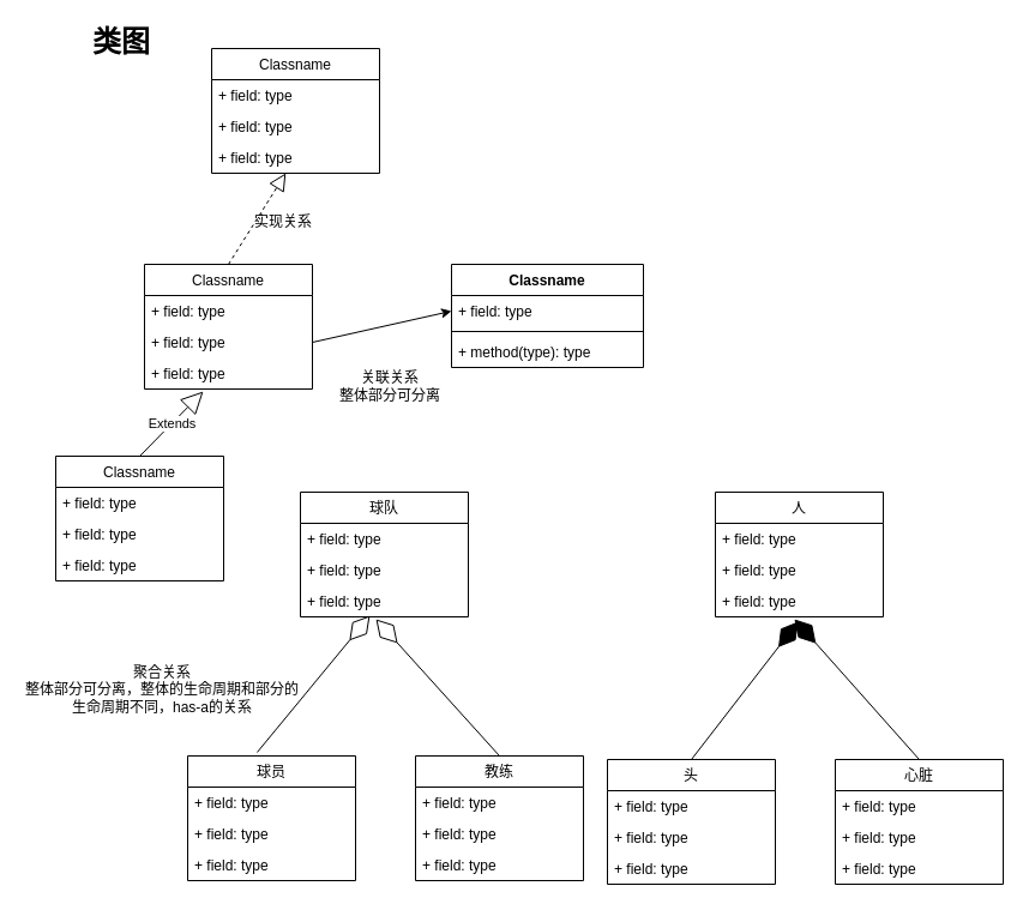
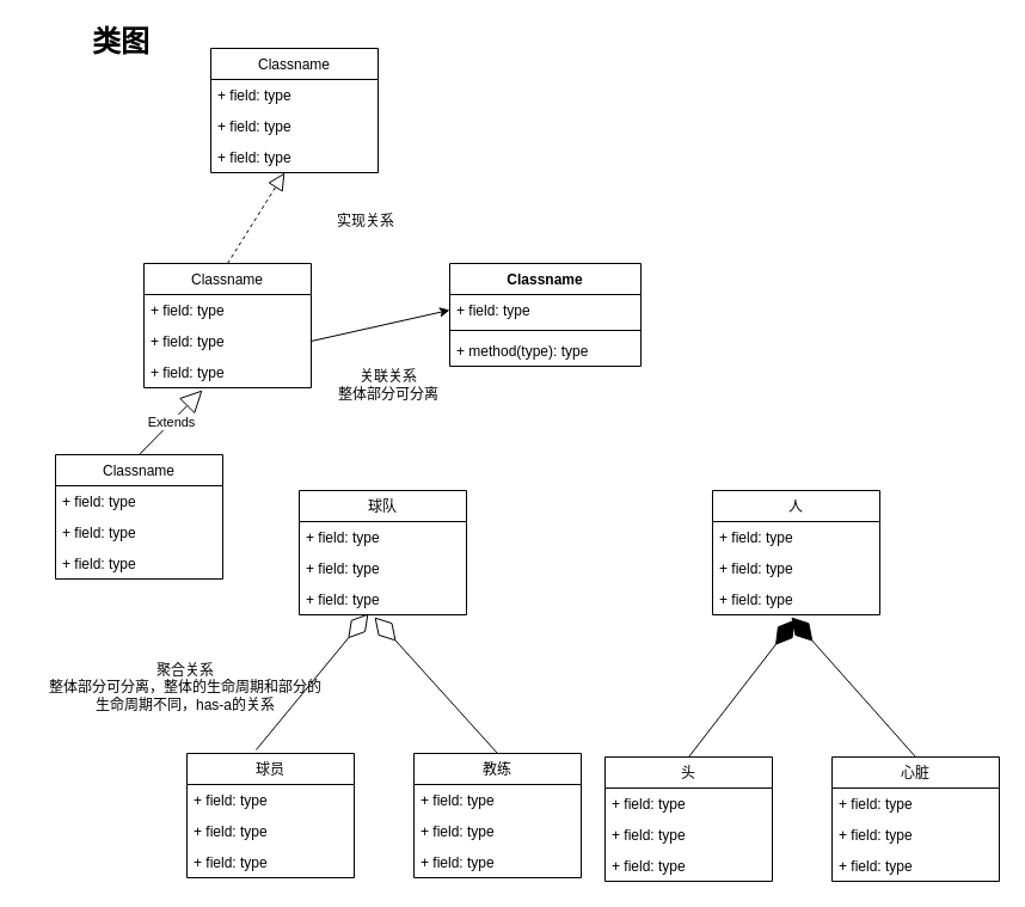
  <mxCell id="0" />
  <mxCell id="1" parent="0" />
  <mxCell id="2" value="Classname" style="swimlane;fontStyle=0;childLayout=stackLayout;horizontal=1;startSize=26;fillColor=none;horizontalStack=0;resizeParent=1;resizeParentMax=0;resizeLast=0;collapsible=1;marginBottom=0;" vertex="1" parent="1"><mxGeometry x="46" y="380" width="140" height="104" as="geometry" /></mxCell>
  <mxCell id="3" value="+ field: type" style="text;strokeColor=none;fillColor=none;align=left;verticalAlign=top;spacingLeft=4;spacingRight=4;overflow=hidden;rotatable=0;points=[[0,0.5],[1,0.5]];portConstraint=eastwest;" vertex="1" parent="2"><mxGeometry y="26" width="140" height="26" as="geometry" /></mxCell>
  <mxCell id="4" value="+ field: type" style="text;strokeColor=none;fillColor=none;align=left;verticalAlign=top;spacingLeft=4;spacingRight=4;overflow=hidden;rotatable=0;points=[[0,0.5],[1,0.5]];portConstraint=eastwest;" vertex="1" parent="2"><mxGeometry y="52" width="140" height="26" as="geometry" /></mxCell>
  <mxCell id="5" value="+ field: type" style="text;strokeColor=none;fillColor=none;align=left;verticalAlign=top;spacingLeft=4;spacingRight=4;overflow=hidden;rotatable=0;points=[[0,0.5],[1,0.5]];portConstraint=eastwest;" vertex="1" parent="2"><mxGeometry y="78" width="140" height="26" as="geometry" /></mxCell>
  <mxCell id="6" value="Classname" style="swimlane;fontStyle=0;childLayout=stackLayout;horizontal=1;startSize=26;fillColor=none;horizontalStack=0;resizeParent=1;resizeParentMax=0;resizeLast=0;collapsible=1;marginBottom=0;" vertex="1" parent="1"><mxGeometry x="120" y="220" width="140" height="104" as="geometry" /></mxCell>
  <mxCell id="7" value="+ field: type" style="text;strokeColor=none;fillColor=none;align=left;verticalAlign=top;spacingLeft=4;spacingRight=4;overflow=hidden;rotatable=0;points=[[0,0.5],[1,0.5]];portConstraint=eastwest;" vertex="1" parent="6"><mxGeometry y="26" width="140" height="26" as="geometry" /></mxCell>
  <mxCell id="8" value="+ field: type" style="text;strokeColor=none;fillColor=none;align=left;verticalAlign=top;spacingLeft=4;spacingRight=4;overflow=hidden;rotatable=0;points=[[0,0.5],[1,0.5]];portConstraint=eastwest;" vertex="1" parent="6"><mxGeometry y="52" width="140" height="26" as="geometry" /></mxCell>
  <mxCell id="9" value="+ field: type" style="text;strokeColor=none;fillColor=none;align=left;verticalAlign=top;spacingLeft=4;spacingRight=4;overflow=hidden;rotatable=0;points=[[0,0.5],[1,0.5]];portConstraint=eastwest;" vertex="1" parent="6"><mxGeometry y="78" width="140" height="26" as="geometry" /></mxCell>
  <mxCell id="10" value="Extends" style="endArrow=block;endSize=16;endFill=0;html=1;rounded=0;entryX=0.35;entryY=1.077;entryDx=0;entryDy=0;entryPerimeter=0;exitX=0.5;exitY=0;exitDx=0;exitDy=0;" edge="1" parent="1" source="2" target="9"><mxGeometry width="160" relative="1" as="geometry"><mxPoint x="496" y="490" as="sourcePoint" /><mxPoint x="656" y="490" as="targetPoint" /></mxGeometry></mxCell>
  <mxCell id="11" value="Classname" style="swimlane;fontStyle=1;align=center;verticalAlign=top;childLayout=stackLayout;horizontal=1;startSize=26;horizontalStack=0;resizeParent=1;resizeParentMax=0;resizeLast=0;collapsible=1;marginBottom=0;" vertex="1" parent="1"><mxGeometry x="376" y="220" width="160" height="86" as="geometry" /></mxCell>
  <mxCell id="12" value="+ field: type" style="text;strokeColor=none;fillColor=none;align=left;verticalAlign=top;spacingLeft=4;spacingRight=4;overflow=hidden;rotatable=0;points=[[0,0.5],[1,0.5]];portConstraint=eastwest;" vertex="1" parent="11"><mxGeometry y="26" width="160" height="26" as="geometry" /></mxCell>
  <mxCell id="13" value="" style="line;strokeWidth=1;fillColor=none;align=left;verticalAlign=middle;spacingTop=-1;spacingLeft=3;spacingRight=3;rotatable=0;labelPosition=right;points=[];portConstraint=eastwest;strokeColor=inherit;" vertex="1" parent="11"><mxGeometry y="52" width="160" height="8" as="geometry" /></mxCell>
  <mxCell id="14" value="+ method(type): type" style="text;strokeColor=none;fillColor=none;align=left;verticalAlign=top;spacingLeft=4;spacingRight=4;overflow=hidden;rotatable=0;points=[[0,0.5],[1,0.5]];portConstraint=eastwest;" vertex="1" parent="11"><mxGeometry y="60" width="160" height="26" as="geometry" /></mxCell>
  <mxCell id="15" style="edgeStyle=none;rounded=0;orthogonalLoop=1;jettySize=auto;html=1;exitX=1;exitY=0.5;exitDx=0;exitDy=0;entryX=0;entryY=0.5;entryDx=0;entryDy=0;" edge="1" parent="1" source="8" target="12"><mxGeometry relative="1" as="geometry" /></mxCell>
  <mxCell id="16" value="Classname" style="swimlane;fontStyle=0;childLayout=stackLayout;horizontal=1;startSize=26;fillColor=none;horizontalStack=0;resizeParent=1;resizeParentMax=0;resizeLast=0;collapsible=1;marginBottom=0;" vertex="1" parent="1"><mxGeometry x="176" y="40" width="140" height="104" as="geometry" /></mxCell>
  <mxCell id="17" value="+ field: type" style="text;strokeColor=none;fillColor=none;align=left;verticalAlign=top;spacingLeft=4;spacingRight=4;overflow=hidden;rotatable=0;points=[[0,0.5],[1,0.5]];portConstraint=eastwest;" vertex="1" parent="16"><mxGeometry y="26" width="140" height="26" as="geometry" /></mxCell>
  <mxCell id="18" value="+ field: type" style="text;strokeColor=none;fillColor=none;align=left;verticalAlign=top;spacingLeft=4;spacingRight=4;overflow=hidden;rotatable=0;points=[[0,0.5],[1,0.5]];portConstraint=eastwest;" vertex="1" parent="16"><mxGeometry y="52" width="140" height="26" as="geometry" /></mxCell>
  <mxCell id="19" value="+ field: type" style="text;strokeColor=none;fillColor=none;align=left;verticalAlign=top;spacingLeft=4;spacingRight=4;overflow=hidden;rotatable=0;points=[[0,0.5],[1,0.5]];portConstraint=eastwest;" vertex="1" parent="16"><mxGeometry y="78" width="140" height="26" as="geometry" /></mxCell>
  <mxCell id="20" value="" style="endArrow=block;dashed=1;endFill=0;endSize=12;html=1;rounded=0;exitX=0.5;exitY=0;exitDx=0;exitDy=0;" edge="1" parent="1" source="6" target="19"><mxGeometry width="160" relative="1" as="geometry"><mxPoint x="396" y="160" as="sourcePoint" /><mxPoint x="556" y="160" as="targetPoint" /></mxGeometry></mxCell>
- <mxCell id="21" value="实现关系" style="text;html=1;strokeColor=none;fillColor=none;align=center;verticalAlign=middle;whiteSpace=wrap;rounded=0;" vertex="1" parent="1"><mxGeometry x="206" y="170" width="60" height="30" as="geometry" /></mxCell>
+ <mxCell id="21" value="实现关系" style="text;html=1;strokeColor=none;fillColor=none;align=center;verticalAlign=middle;whiteSpace=wrap;rounded=0;" vertex="1" parent="1"><mxGeometry x="276" y="170" width="60" height="30" as="geometry" /></mxCell>
  <mxCell id="22" value="关联关系&lt;br&gt;整体部分可分离" style="text;html=1;strokeColor=none;fillColor=none;align=center;verticalAlign=middle;whiteSpace=wrap;rounded=0;" vertex="1" parent="1"><mxGeometry x="260" y="294" width="130" height="56" as="geometry" /></mxCell>
  <mxCell id="23" value="球员" style="swimlane;fontStyle=0;childLayout=stackLayout;horizontal=1;startSize=26;fillColor=none;horizontalStack=0;resizeParent=1;resizeParentMax=0;resizeLast=0;collapsible=1;marginBottom=0;" vertex="1" parent="1"><mxGeometry x="156" y="630" width="140" height="104" as="geometry" /></mxCell>
  <mxCell id="24" value="+ field: type" style="text;strokeColor=none;fillColor=none;align=left;verticalAlign=top;spacingLeft=4;spacingRight=4;overflow=hidden;rotatable=0;points=[[0,0.5],[1,0.5]];portConstraint=eastwest;" vertex="1" parent="23"><mxGeometry y="26" width="140" height="26" as="geometry" /></mxCell>
  <mxCell id="25" value="+ field: type" style="text;strokeColor=none;fillColor=none;align=left;verticalAlign=top;spacingLeft=4;spacingRight=4;overflow=hidden;rotatable=0;points=[[0,0.5],[1,0.5]];portConstraint=eastwest;" vertex="1" parent="23"><mxGeometry y="52" width="140" height="26" as="geometry" /></mxCell>
  <mxCell id="26" value="+ field: type" style="text;strokeColor=none;fillColor=none;align=left;verticalAlign=top;spacingLeft=4;spacingRight=4;overflow=hidden;rotatable=0;points=[[0,0.5],[1,0.5]];portConstraint=eastwest;" vertex="1" parent="23"><mxGeometry y="78" width="140" height="26" as="geometry" /></mxCell>
  <mxCell id="27" value="球队" style="swimlane;fontStyle=0;childLayout=stackLayout;horizontal=1;startSize=26;fillColor=none;horizontalStack=0;resizeParent=1;resizeParentMax=0;resizeLast=0;collapsible=1;marginBottom=0;" vertex="1" parent="1"><mxGeometry x="250" y="410" width="140" height="104" as="geometry" /></mxCell>
  <mxCell id="28" value="+ field: type" style="text;strokeColor=none;fillColor=none;align=left;verticalAlign=top;spacingLeft=4;spacingRight=4;overflow=hidden;rotatable=0;points=[[0,0.5],[1,0.5]];portConstraint=eastwest;" vertex="1" parent="27"><mxGeometry y="26" width="140" height="26" as="geometry" /></mxCell>
  <mxCell id="29" value="+ field: type" style="text;strokeColor=none;fillColor=none;align=left;verticalAlign=top;spacingLeft=4;spacingRight=4;overflow=hidden;rotatable=0;points=[[0,0.5],[1,0.5]];portConstraint=eastwest;" vertex="1" parent="27"><mxGeometry y="52" width="140" height="26" as="geometry" /></mxCell>
  <mxCell id="30" value="+ field: type" style="text;strokeColor=none;fillColor=none;align=left;verticalAlign=top;spacingLeft=4;spacingRight=4;overflow=hidden;rotatable=0;points=[[0,0.5],[1,0.5]];portConstraint=eastwest;" vertex="1" parent="27"><mxGeometry y="78" width="140" height="26" as="geometry" /></mxCell>
  <mxCell id="31" value="教练" style="swimlane;fontStyle=0;childLayout=stackLayout;horizontal=1;startSize=26;fillColor=none;horizontalStack=0;resizeParent=1;resizeParentMax=0;resizeLast=0;collapsible=1;marginBottom=0;" vertex="1" parent="1"><mxGeometry x="346" y="630" width="140" height="104" as="geometry" /></mxCell>
  <mxCell id="32" value="+ field: type" style="text;strokeColor=none;fillColor=none;align=left;verticalAlign=top;spacingLeft=4;spacingRight=4;overflow=hidden;rotatable=0;points=[[0,0.5],[1,0.5]];portConstraint=eastwest;" vertex="1" parent="31"><mxGeometry y="26" width="140" height="26" as="geometry" /></mxCell>
  <mxCell id="33" value="+ field: type" style="text;strokeColor=none;fillColor=none;align=left;verticalAlign=top;spacingLeft=4;spacingRight=4;overflow=hidden;rotatable=0;points=[[0,0.5],[1,0.5]];portConstraint=eastwest;" vertex="1" parent="31"><mxGeometry y="52" width="140" height="26" as="geometry" /></mxCell>
  <mxCell id="34" value="+ field: type" style="text;strokeColor=none;fillColor=none;align=left;verticalAlign=top;spacingLeft=4;spacingRight=4;overflow=hidden;rotatable=0;points=[[0,0.5],[1,0.5]];portConstraint=eastwest;" vertex="1" parent="31"><mxGeometry y="78" width="140" height="26" as="geometry" /></mxCell>
  <mxCell id="35" value="" style="endArrow=diamondThin;endFill=0;endSize=24;html=1;rounded=0;exitX=0.414;exitY=-0.029;exitDx=0;exitDy=0;exitPerimeter=0;entryX=0.414;entryY=0.962;entryDx=0;entryDy=0;entryPerimeter=0;" edge="1" parent="1" source="23" target="30"><mxGeometry width="160" relative="1" as="geometry"><mxPoint x="216" y="590" as="sourcePoint" /><mxPoint x="376" y="590" as="targetPoint" /></mxGeometry></mxCell>
  <mxCell id="36" value="" style="endArrow=diamondThin;endFill=0;endSize=24;html=1;rounded=0;exitX=0.5;exitY=0;exitDx=0;exitDy=0;entryX=0.45;entryY=1.077;entryDx=0;entryDy=0;entryPerimeter=0;" edge="1" parent="1" source="31" target="30"><mxGeometry width="160" relative="1" as="geometry"><mxPoint x="223.96" y="636.984" as="sourcePoint" /><mxPoint x="316" y="520" as="targetPoint" /></mxGeometry></mxCell>
- <mxCell id="37" value="聚合关系&lt;br&gt;整体部分可分离，整体的生命周期和部分的生命周期不同，has-a的关系" style="text;html=1;strokeColor=none;fillColor=none;align=center;verticalAlign=middle;whiteSpace=wrap;rounded=0;" vertex="1" parent="1"><mxGeometry x="20" y="540" width="230" height="70" as="geometry" /></mxCell>
+ <mxCell id="37" value="聚合关系&lt;br&gt;整体部分可分离，整体的生命周期和部分的生命周期不同，has-a的关系" style="text;html=1;strokeColor=none;fillColor=none;align=center;verticalAlign=middle;whiteSpace=wrap;rounded=0;" vertex="1" parent="1"><mxGeometry x="40" y="540" width="230" height="70" as="geometry" /></mxCell>
  <mxCell id="38" value="头" style="swimlane;fontStyle=0;childLayout=stackLayout;horizontal=1;startSize=26;fillColor=none;horizontalStack=0;resizeParent=1;resizeParentMax=0;resizeLast=0;collapsible=1;marginBottom=0;" vertex="1" parent="1"><mxGeometry x="506" y="633" width="140" height="104" as="geometry" /></mxCell>
  <mxCell id="39" value="+ field: type" style="text;strokeColor=none;fillColor=none;align=left;verticalAlign=top;spacingLeft=4;spacingRight=4;overflow=hidden;rotatable=0;points=[[0,0.5],[1,0.5]];portConstraint=eastwest;" vertex="1" parent="38"><mxGeometry y="26" width="140" height="26" as="geometry" /></mxCell>
  <mxCell id="40" value="+ field: type" style="text;strokeColor=none;fillColor=none;align=left;verticalAlign=top;spacingLeft=4;spacingRight=4;overflow=hidden;rotatable=0;points=[[0,0.5],[1,0.5]];portConstraint=eastwest;" vertex="1" parent="38"><mxGeometry y="52" width="140" height="26" as="geometry" /></mxCell>
  <mxCell id="41" value="+ field: type" style="text;strokeColor=none;fillColor=none;align=left;verticalAlign=top;spacingLeft=4;spacingRight=4;overflow=hidden;rotatable=0;points=[[0,0.5],[1,0.5]];portConstraint=eastwest;" vertex="1" parent="38"><mxGeometry y="78" width="140" height="26" as="geometry" /></mxCell>
  <mxCell id="42" value="人" style="swimlane;fontStyle=0;childLayout=stackLayout;horizontal=1;startSize=26;fillColor=none;horizontalStack=0;resizeParent=1;resizeParentMax=0;resizeLast=0;collapsible=1;marginBottom=0;" vertex="1" parent="1"><mxGeometry x="596" y="410" width="140" height="104" as="geometry" /></mxCell>
  <mxCell id="43" value="+ field: type" style="text;strokeColor=none;fillColor=none;align=left;verticalAlign=top;spacingLeft=4;spacingRight=4;overflow=hidden;rotatable=0;points=[[0,0.5],[1,0.5]];portConstraint=eastwest;" vertex="1" parent="42"><mxGeometry y="26" width="140" height="26" as="geometry" /></mxCell>
  <mxCell id="44" value="+ field: type" style="text;strokeColor=none;fillColor=none;align=left;verticalAlign=top;spacingLeft=4;spacingRight=4;overflow=hidden;rotatable=0;points=[[0,0.5],[1,0.5]];portConstraint=eastwest;" vertex="1" parent="42"><mxGeometry y="52" width="140" height="26" as="geometry" /></mxCell>
  <mxCell id="45" value="+ field: type" style="text;strokeColor=none;fillColor=none;align=left;verticalAlign=top;spacingLeft=4;spacingRight=4;overflow=hidden;rotatable=0;points=[[0,0.5],[1,0.5]];portConstraint=eastwest;" vertex="1" parent="42"><mxGeometry y="78" width="140" height="26" as="geometry" /></mxCell>
  <mxCell id="46" value="心脏" style="swimlane;fontStyle=0;childLayout=stackLayout;horizontal=1;startSize=26;fillColor=none;horizontalStack=0;resizeParent=1;resizeParentMax=0;resizeLast=0;collapsible=1;marginBottom=0;" vertex="1" parent="1"><mxGeometry x="696" y="633" width="140" height="104" as="geometry" /></mxCell>
  <mxCell id="47" value="+ field: type" style="text;strokeColor=none;fillColor=none;align=left;verticalAlign=top;spacingLeft=4;spacingRight=4;overflow=hidden;rotatable=0;points=[[0,0.5],[1,0.5]];portConstraint=eastwest;" vertex="1" parent="46"><mxGeometry y="26" width="140" height="26" as="geometry" /></mxCell>
  <mxCell id="48" value="+ field: type" style="text;strokeColor=none;fillColor=none;align=left;verticalAlign=top;spacingLeft=4;spacingRight=4;overflow=hidden;rotatable=0;points=[[0,0.5],[1,0.5]];portConstraint=eastwest;" vertex="1" parent="46"><mxGeometry y="52" width="140" height="26" as="geometry" /></mxCell>
  <mxCell id="49" value="+ field: type" style="text;strokeColor=none;fillColor=none;align=left;verticalAlign=top;spacingLeft=4;spacingRight=4;overflow=hidden;rotatable=0;points=[[0,0.5],[1,0.5]];portConstraint=eastwest;" vertex="1" parent="46"><mxGeometry y="78" width="140" height="26" as="geometry" /></mxCell>
  <mxCell id="50" value="" style="endArrow=diamondThin;endFill=1;endSize=24;html=1;rounded=0;entryX=0.493;entryY=1.154;entryDx=0;entryDy=0;entryPerimeter=0;exitX=0.5;exitY=0;exitDx=0;exitDy=0;" edge="1" parent="1" source="38" target="45"><mxGeometry width="160" relative="1" as="geometry"><mxPoint x="526" y="577.5" as="sourcePoint" /><mxPoint x="686" y="577.5" as="targetPoint" /></mxGeometry></mxCell>
  <mxCell id="51" value="" style="endArrow=diamondThin;endFill=1;endSize=24;html=1;rounded=0;entryX=0.471;entryY=1.077;entryDx=0;entryDy=0;entryPerimeter=0;exitX=0.5;exitY=0;exitDx=0;exitDy=0;" edge="1" parent="1" source="46" target="45"><mxGeometry width="160" relative="1" as="geometry"><mxPoint x="586" y="643" as="sourcePoint" /><mxPoint x="679.02" y="531.004" as="targetPoint" /></mxGeometry></mxCell>
  <mxCell id="52" value="&lt;b&gt;&lt;font style=&quot;font-size: 24px;&quot;&gt;类图&lt;/font&gt;&lt;/b&gt;" style="text;html=1;strokeColor=none;fillColor=none;align=center;verticalAlign=middle;whiteSpace=wrap;rounded=0;" vertex="1" parent="1"><mxGeometry x="71" y="20" width="60" height="30" as="geometry" /></mxCell>
